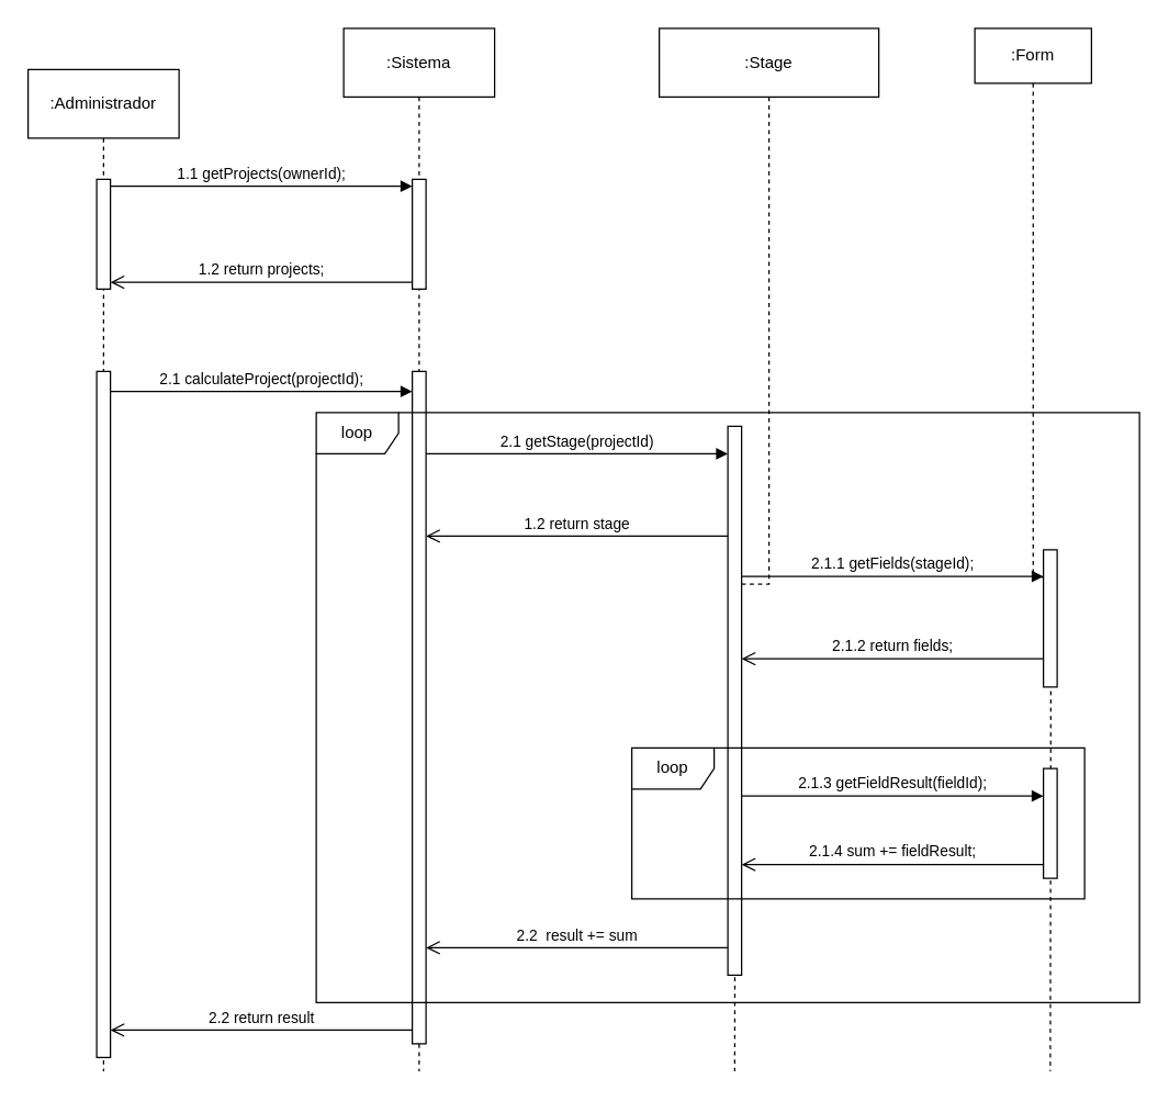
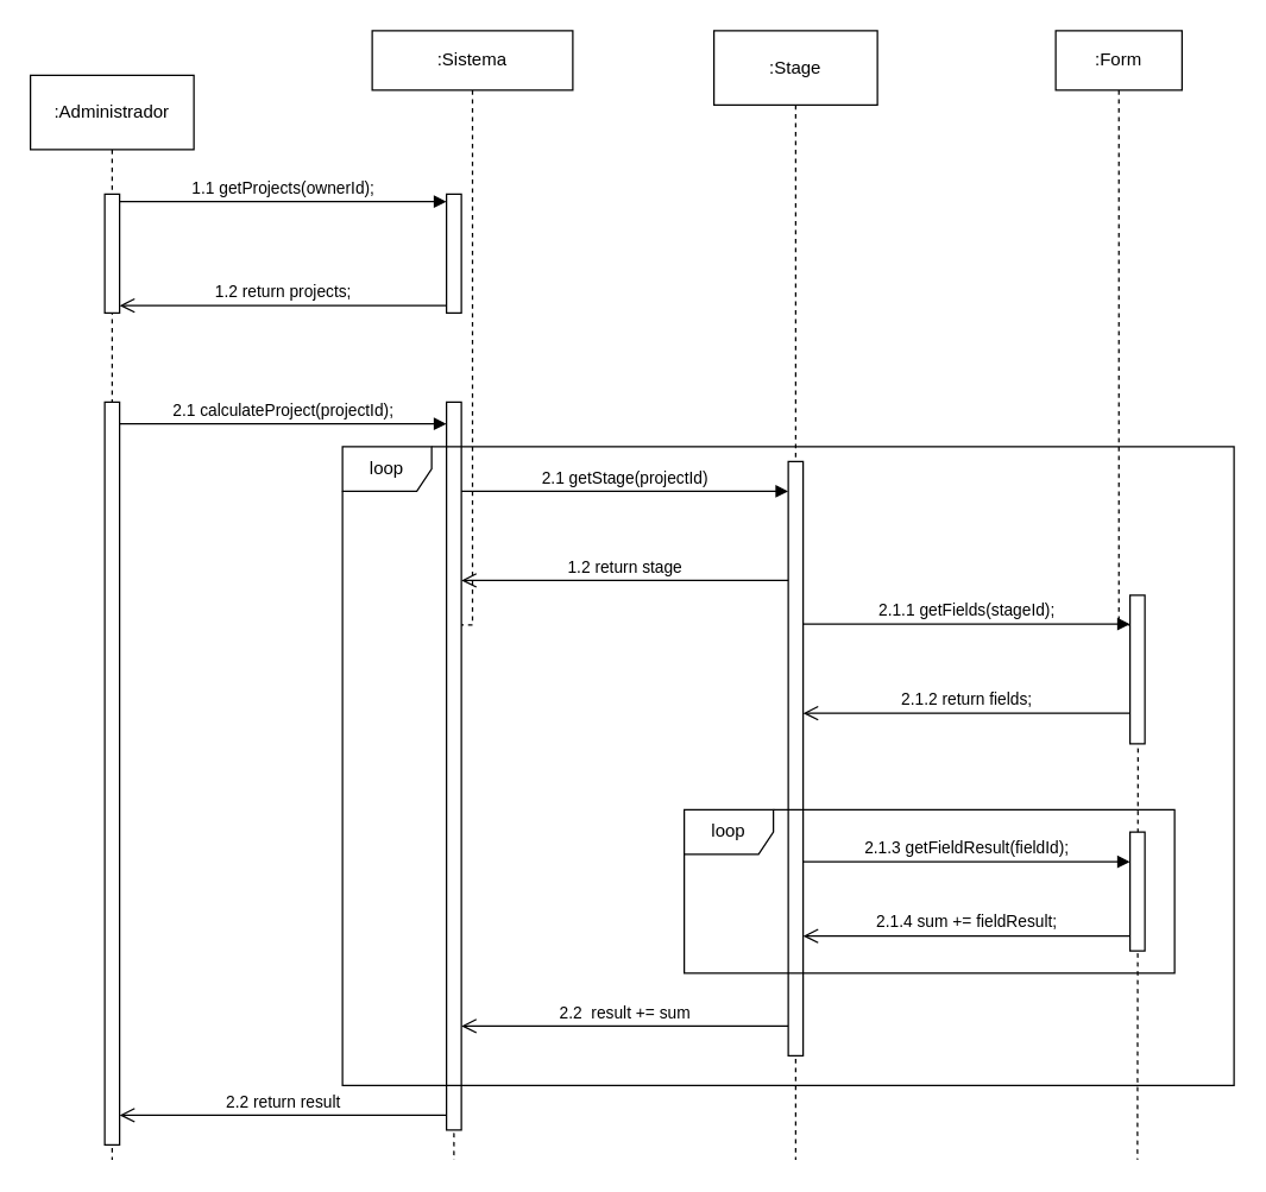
  <mxCell id="0" />
  <mxCell id="1" parent="0" />
  <mxCell id="2" style="edgeStyle=orthogonalEdgeStyle;rounded=0;orthogonalLoop=1;jettySize=auto;html=1;endArrow=none;endFill=0;dashed=1;exitX=0.5;exitY=1;exitDx=0;exitDy=0;" parent="1" source="3" edge="1"><mxGeometry relative="1" as="geometry"><mxPoint x="75" y="780" as="targetPoint" /><mxPoint x="75.499" y="-10" as="sourcePoint" /></mxGeometry></mxCell>
  <mxCell id="3" value=":Administrador" style="html=1;whiteSpace=wrap;" parent="1" vertex="1"><mxGeometry x="20" y="50" width="110" height="50" as="geometry" /></mxCell>
  <mxCell id="4" style="edgeStyle=orthogonalEdgeStyle;rounded=0;orthogonalLoop=1;jettySize=auto;html=1;dashed=1;endArrow=none;endFill=0;" parent="1" source="5" edge="1"><mxGeometry relative="1" as="geometry"><mxPoint x="305" y="780" as="targetPoint" /></mxGeometry></mxCell>
- <mxCell id="5" value=":Sistema" style="html=1;whiteSpace=wrap;" parent="1" vertex="1"><mxGeometry x="250" y="20" width="110" height="50" as="geometry" /></mxCell>
+ <mxCell id="5" value=":Sistema" style="html=1;whiteSpace=wrap;" parent="1" vertex="1"><mxGeometry x="250" y="20" width="135" height="40" as="geometry" /></mxCell>
  <mxCell id="6" value="" style="html=1;points=[[0,0,0,0,5],[0,1,0,0,-5],[1,0,0,0,5],[1,1,0,0,-5]];perimeter=orthogonalPerimeter;outlineConnect=0;targetShapes=umlLifeline;portConstraint=eastwest;newEdgeStyle={&quot;curved&quot;:0,&quot;rounded&quot;:0};" parent="1" vertex="1"><mxGeometry x="300" y="130" width="10" height="80" as="geometry" /></mxCell>
  <mxCell id="7" value="1.1 getProjects(ownerId);" style="html=1;verticalAlign=bottom;endArrow=block;curved=0;rounded=0;entryX=0;entryY=0;entryDx=0;entryDy=5;exitX=1;exitY=0;exitDx=0;exitDy=5;exitPerimeter=0;" parent="1" source="9" target="6" edge="1"><mxGeometry relative="1" as="geometry"><mxPoint x="75" y="135" as="sourcePoint" /><mxPoint as="offset" /></mxGeometry></mxCell>
  <mxCell id="8" value="1.2 return projects;" style="html=1;verticalAlign=bottom;endArrow=open;endSize=8;curved=0;rounded=0;exitX=0;exitY=1;exitDx=0;exitDy=-5;entryX=1;entryY=1;entryDx=0;entryDy=-5;entryPerimeter=0;" parent="1" source="6" target="9" edge="1"><mxGeometry relative="1" as="geometry"><mxPoint x="75" y="206" as="targetPoint" /></mxGeometry></mxCell>
  <mxCell id="9" value="" style="html=1;points=[[0,0,0,0,5],[0,1,0,0,-5],[1,0,0,0,5],[1,1,0,0,-5]];perimeter=orthogonalPerimeter;outlineConnect=0;targetShapes=umlLifeline;portConstraint=eastwest;newEdgeStyle={&quot;curved&quot;:0,&quot;rounded&quot;:0};" parent="1" vertex="1"><mxGeometry x="70" y="130" width="10" height="80" as="geometry" /></mxCell>
  <mxCell id="10" value="" style="html=1;points=[[0,0,0,0,5],[0,1,0,0,-5],[1,0,0,0,5],[1,1,0,0,-5]];perimeter=orthogonalPerimeter;outlineConnect=0;targetShapes=umlLifeline;portConstraint=eastwest;newEdgeStyle={&quot;curved&quot;:0,&quot;rounded&quot;:0};" parent="1" vertex="1"><mxGeometry x="300" y="270" width="10" height="490" as="geometry" /></mxCell>
  <mxCell id="11" value="2.1 calculateProject(projectId);" style="html=1;verticalAlign=bottom;endArrow=block;curved=0;rounded=0;entryX=0;entryY=0;entryDx=0;entryDy=5;exitX=1;exitY=0;exitDx=0;exitDy=5;exitPerimeter=0;" parent="1" edge="1"><mxGeometry x="0.003" relative="1" as="geometry"><mxPoint x="80" y="284.66" as="sourcePoint" /><mxPoint as="offset" /><mxPoint x="300" y="284.66" as="targetPoint" /></mxGeometry></mxCell>
  <mxCell id="12" value="" style="html=1;points=[[0,0,0,0,5],[0,1,0,0,-5],[1,0,0,0,5],[1,1,0,0,-5]];perimeter=orthogonalPerimeter;outlineConnect=0;targetShapes=umlLifeline;portConstraint=eastwest;newEdgeStyle={&quot;curved&quot;:0,&quot;rounded&quot;:0};" parent="1" vertex="1"><mxGeometry x="70" y="270" width="10" height="500" as="geometry" /></mxCell>
  <mxCell id="13" style="edgeStyle=orthogonalEdgeStyle;rounded=0;orthogonalLoop=1;jettySize=auto;html=1;endArrow=none;endFill=0;dashed=1;exitX=0.5;exitY=1;exitDx=0;exitDy=0;" parent="1" edge="1" source="14"><mxGeometry relative="1" as="geometry"><mxPoint x="765" y="780" as="targetPoint" /><mxPoint x="764.51" y="140" as="sourcePoint" /></mxGeometry></mxCell>
  <mxCell id="14" value=":Form" style="html=1;whiteSpace=wrap;" parent="1" vertex="1"><mxGeometry x="710" y="20" width="85" height="40" as="geometry" /></mxCell>
  <mxCell id="15" value="" style="html=1;points=[[0,0,0,0,5],[0,1,0,0,-5],[1,0,0,0,5],[1,1,0,0,-5]];perimeter=orthogonalPerimeter;outlineConnect=0;targetShapes=umlLifeline;portConstraint=eastwest;newEdgeStyle={&quot;curved&quot;:0,&quot;rounded&quot;:0};" parent="1" vertex="1"><mxGeometry x="760" y="400" width="10" height="100" as="geometry" /></mxCell>
  <mxCell id="16" value="2.1.1 getFields(stageId);" style="html=1;verticalAlign=bottom;endArrow=block;curved=0;rounded=0;entryX=0;entryY=0;entryDx=0;entryDy=5;exitX=1;exitY=0;exitDx=0;exitDy=5;exitPerimeter=0;" parent="1" edge="1"><mxGeometry relative="1" as="geometry"><mxPoint x="540" y="419.41" as="sourcePoint" /><mxPoint as="offset" /><mxPoint x="760" y="419.41" as="targetPoint" /></mxGeometry></mxCell>
  <mxCell id="17" value="2.1.2 return fields;" style="html=1;verticalAlign=bottom;endArrow=open;endSize=8;curved=0;rounded=0;exitX=0;exitY=1;exitDx=0;exitDy=-5;entryX=1;entryY=1;entryDx=0;entryDy=-5;entryPerimeter=0;" parent="1" edge="1"><mxGeometry relative="1" as="geometry"><mxPoint x="540" y="479.41" as="targetPoint" /><mxPoint x="760" y="479.41" as="sourcePoint" /></mxGeometry></mxCell>
  <mxCell id="18" value="" style="html=1;points=[[0,0,0,0,5],[0,1,0,0,-5],[1,0,0,0,5],[1,1,0,0,-5]];perimeter=orthogonalPerimeter;outlineConnect=0;targetShapes=umlLifeline;portConstraint=eastwest;newEdgeStyle={&quot;curved&quot;:0,&quot;rounded&quot;:0};" parent="1" vertex="1"><mxGeometry x="760" y="559.41" width="10" height="80" as="geometry" /></mxCell>
  <mxCell id="19" value="2.1.3 getFieldResult(fieldId);" style="html=1;verticalAlign=bottom;endArrow=block;curved=0;rounded=0;entryX=0;entryY=0;entryDx=0;entryDy=5;exitX=1;exitY=0;exitDx=0;exitDy=5;exitPerimeter=0;" parent="1" edge="1"><mxGeometry relative="1" as="geometry"><mxPoint x="540" y="579.41" as="sourcePoint" /><mxPoint as="offset" /><mxPoint x="760" y="579.41" as="targetPoint" /></mxGeometry></mxCell>
  <mxCell id="20" value="2.1.4 sum += fieldResult;" style="html=1;verticalAlign=bottom;endArrow=open;endSize=8;curved=0;rounded=0;exitX=0;exitY=1;exitDx=0;exitDy=-5;entryX=1;entryY=1;entryDx=0;entryDy=-5;entryPerimeter=0;" parent="1" edge="1"><mxGeometry relative="1" as="geometry"><mxPoint x="540" y="629.41" as="targetPoint" /><mxPoint x="760" y="629.41" as="sourcePoint" /></mxGeometry></mxCell>
  <mxCell id="21" value="2.2&amp;nbsp; result += sum" style="html=1;verticalAlign=bottom;endArrow=open;endSize=8;curved=0;rounded=0;exitX=0;exitY=1;exitDx=0;exitDy=-5;entryX=1;entryY=1;entryDx=0;entryDy=-5;entryPerimeter=0;" parent="1" edge="1"><mxGeometry relative="1" as="geometry"><mxPoint x="310" y="690" as="targetPoint" /><mxPoint x="530" y="690" as="sourcePoint" /></mxGeometry></mxCell>
  <mxCell id="22" style="edgeStyle=orthogonalEdgeStyle;rounded=0;orthogonalLoop=1;jettySize=auto;html=1;dashed=1;endArrow=none;endFill=0;" edge="1" parent="1" source="23"><mxGeometry relative="1" as="geometry"><mxPoint x="535" y="780" as="targetPoint" /></mxGeometry></mxCell>
- <mxCell id="23" value=":Stage" style="html=1;whiteSpace=wrap;" vertex="1" parent="1"><mxGeometry x="480" y="20" width="160" height="50" as="geometry" /></mxCell>
+ <mxCell id="23" value=":Stage" style="html=1;whiteSpace=wrap;" vertex="1" parent="1"><mxGeometry x="480" y="20" width="110" height="50" as="geometry" /></mxCell>
  <mxCell id="24" value="" style="html=1;points=[[0,0,0,0,5],[0,1,0,0,-5],[1,0,0,0,5],[1,1,0,0,-5]];perimeter=orthogonalPerimeter;outlineConnect=0;targetShapes=umlLifeline;portConstraint=eastwest;newEdgeStyle={&quot;curved&quot;:0,&quot;rounded&quot;:0};" vertex="1" parent="1"><mxGeometry x="530" y="310" width="10" height="400" as="geometry" /></mxCell>
  <mxCell id="25" value="2.1 getStage(projectId)" style="html=1;verticalAlign=bottom;endArrow=block;curved=0;rounded=0;entryX=0;entryY=0;entryDx=0;entryDy=5;exitX=1;exitY=0;exitDx=0;exitDy=5;exitPerimeter=0;" edge="1" parent="1"><mxGeometry relative="1" as="geometry"><mxPoint x="310" y="330" as="sourcePoint" /><mxPoint as="offset" /><mxPoint x="530" y="330" as="targetPoint" /></mxGeometry></mxCell>
  <mxCell id="26" value="loop" style="shape=umlFrame;whiteSpace=wrap;html=1;pointerEvents=0;" vertex="1" parent="1"><mxGeometry x="230" y="300" width="600" height="430" as="geometry" /></mxCell>
  <mxCell id="27" value="1.2 return stage" style="html=1;verticalAlign=bottom;endArrow=open;endSize=8;curved=0;rounded=0;exitX=0;exitY=1;exitDx=0;exitDy=-5;entryX=1;entryY=1;entryDx=0;entryDy=-5;entryPerimeter=0;" edge="1" parent="1"><mxGeometry relative="1" as="geometry"><mxPoint x="310" y="390" as="targetPoint" /><mxPoint x="530" y="390" as="sourcePoint" /></mxGeometry></mxCell>
  <mxCell id="28" value="2.2 return result" style="html=1;verticalAlign=bottom;endArrow=open;endSize=8;curved=0;rounded=0;exitX=0;exitY=1;exitDx=0;exitDy=-5;entryX=1;entryY=1;entryDx=0;entryDy=-5;entryPerimeter=0;" edge="1" parent="1"><mxGeometry relative="1" as="geometry"><mxPoint x="80" y="750" as="targetPoint" /><mxPoint x="300" y="750" as="sourcePoint" /></mxGeometry></mxCell>
  <mxCell id="29" value="loop" style="shape=umlFrame;whiteSpace=wrap;html=1;pointerEvents=0;" parent="1" vertex="1"><mxGeometry x="460" y="544.41" width="330" height="110" as="geometry" /></mxCell>
